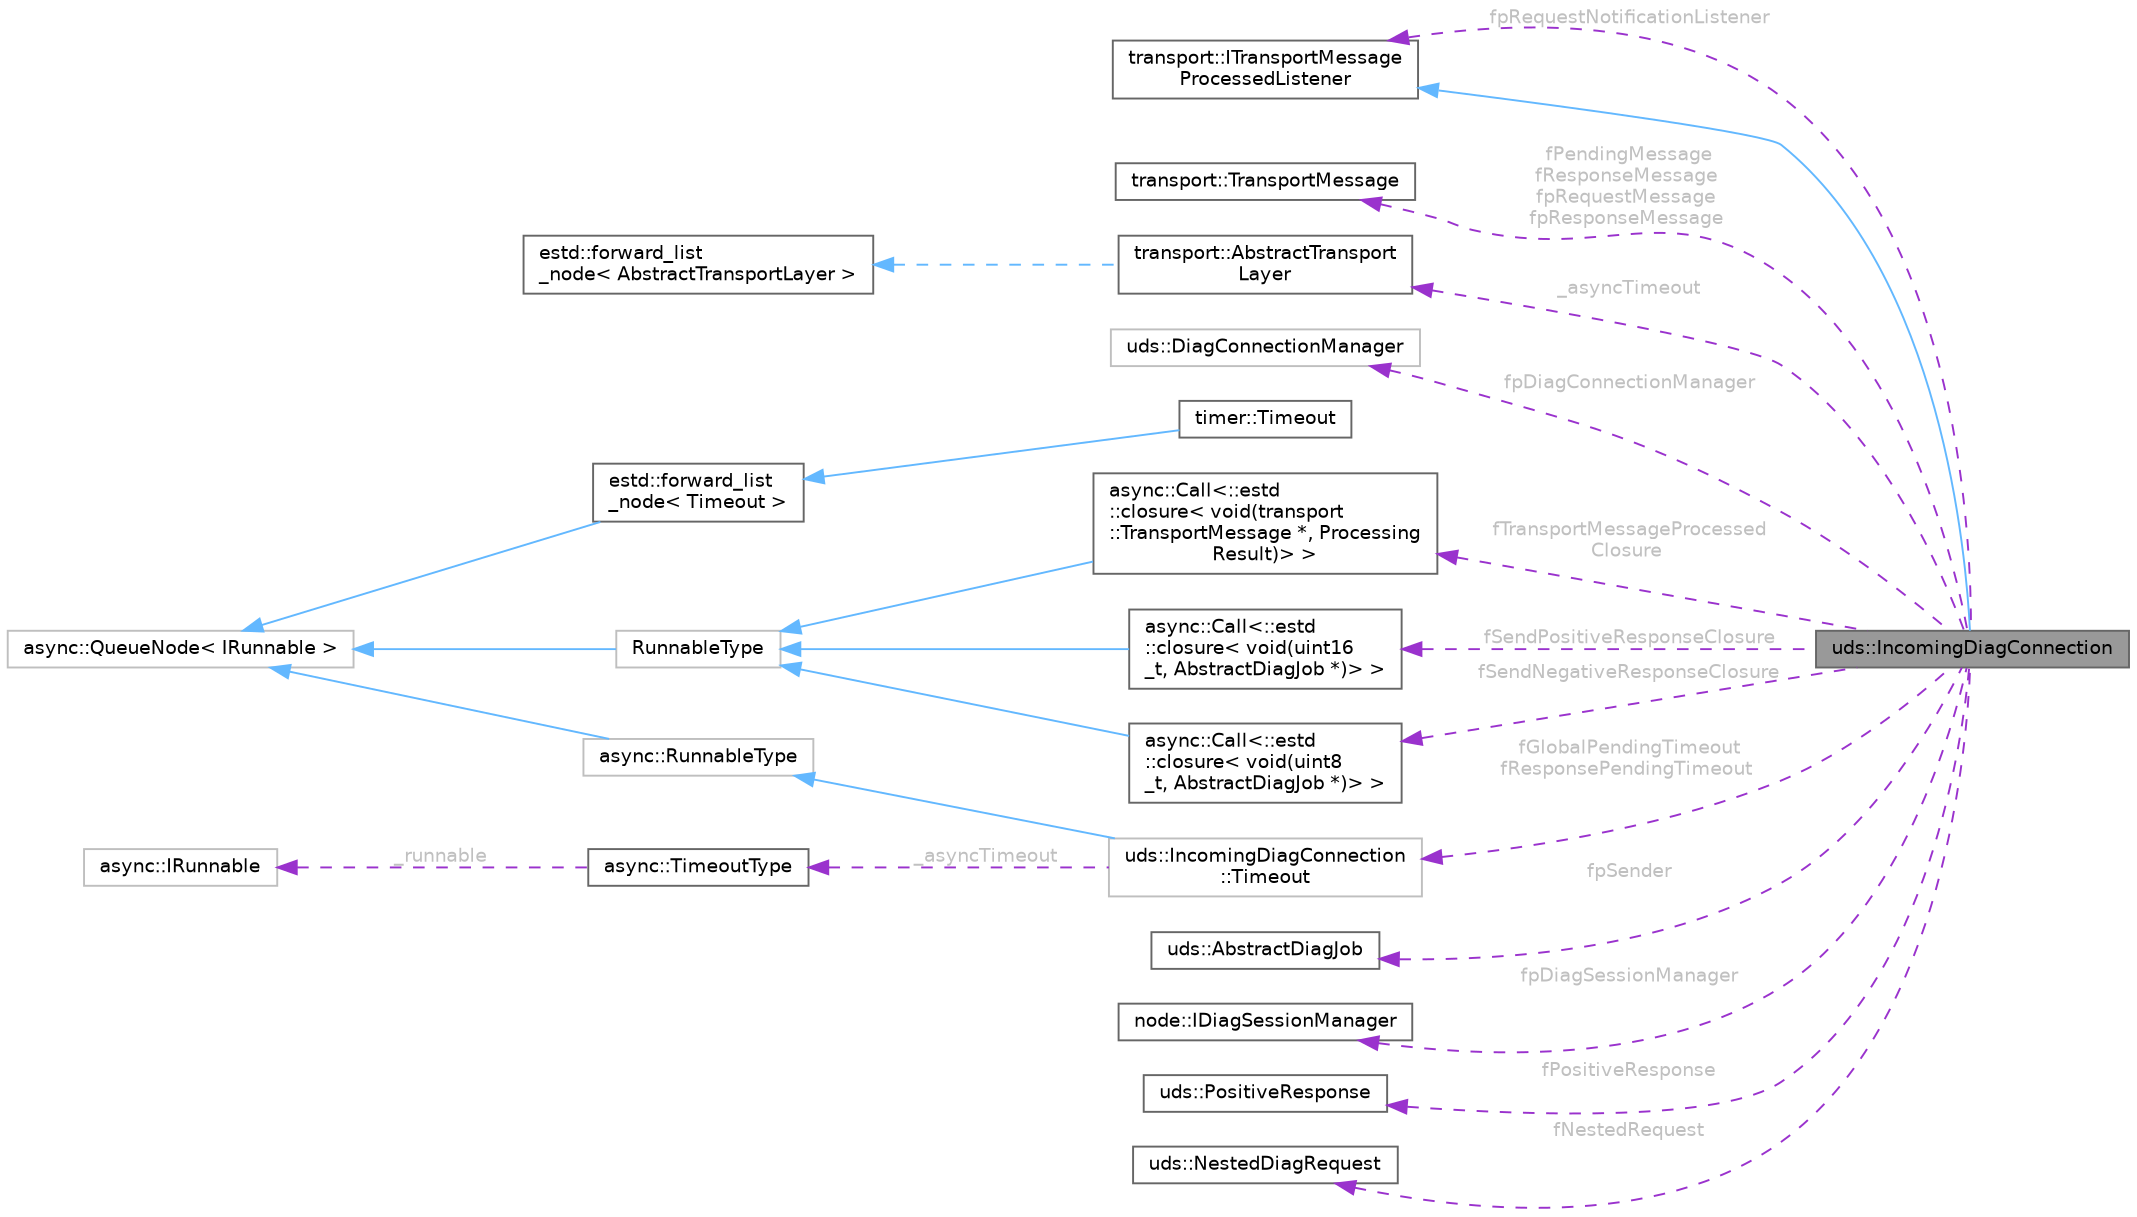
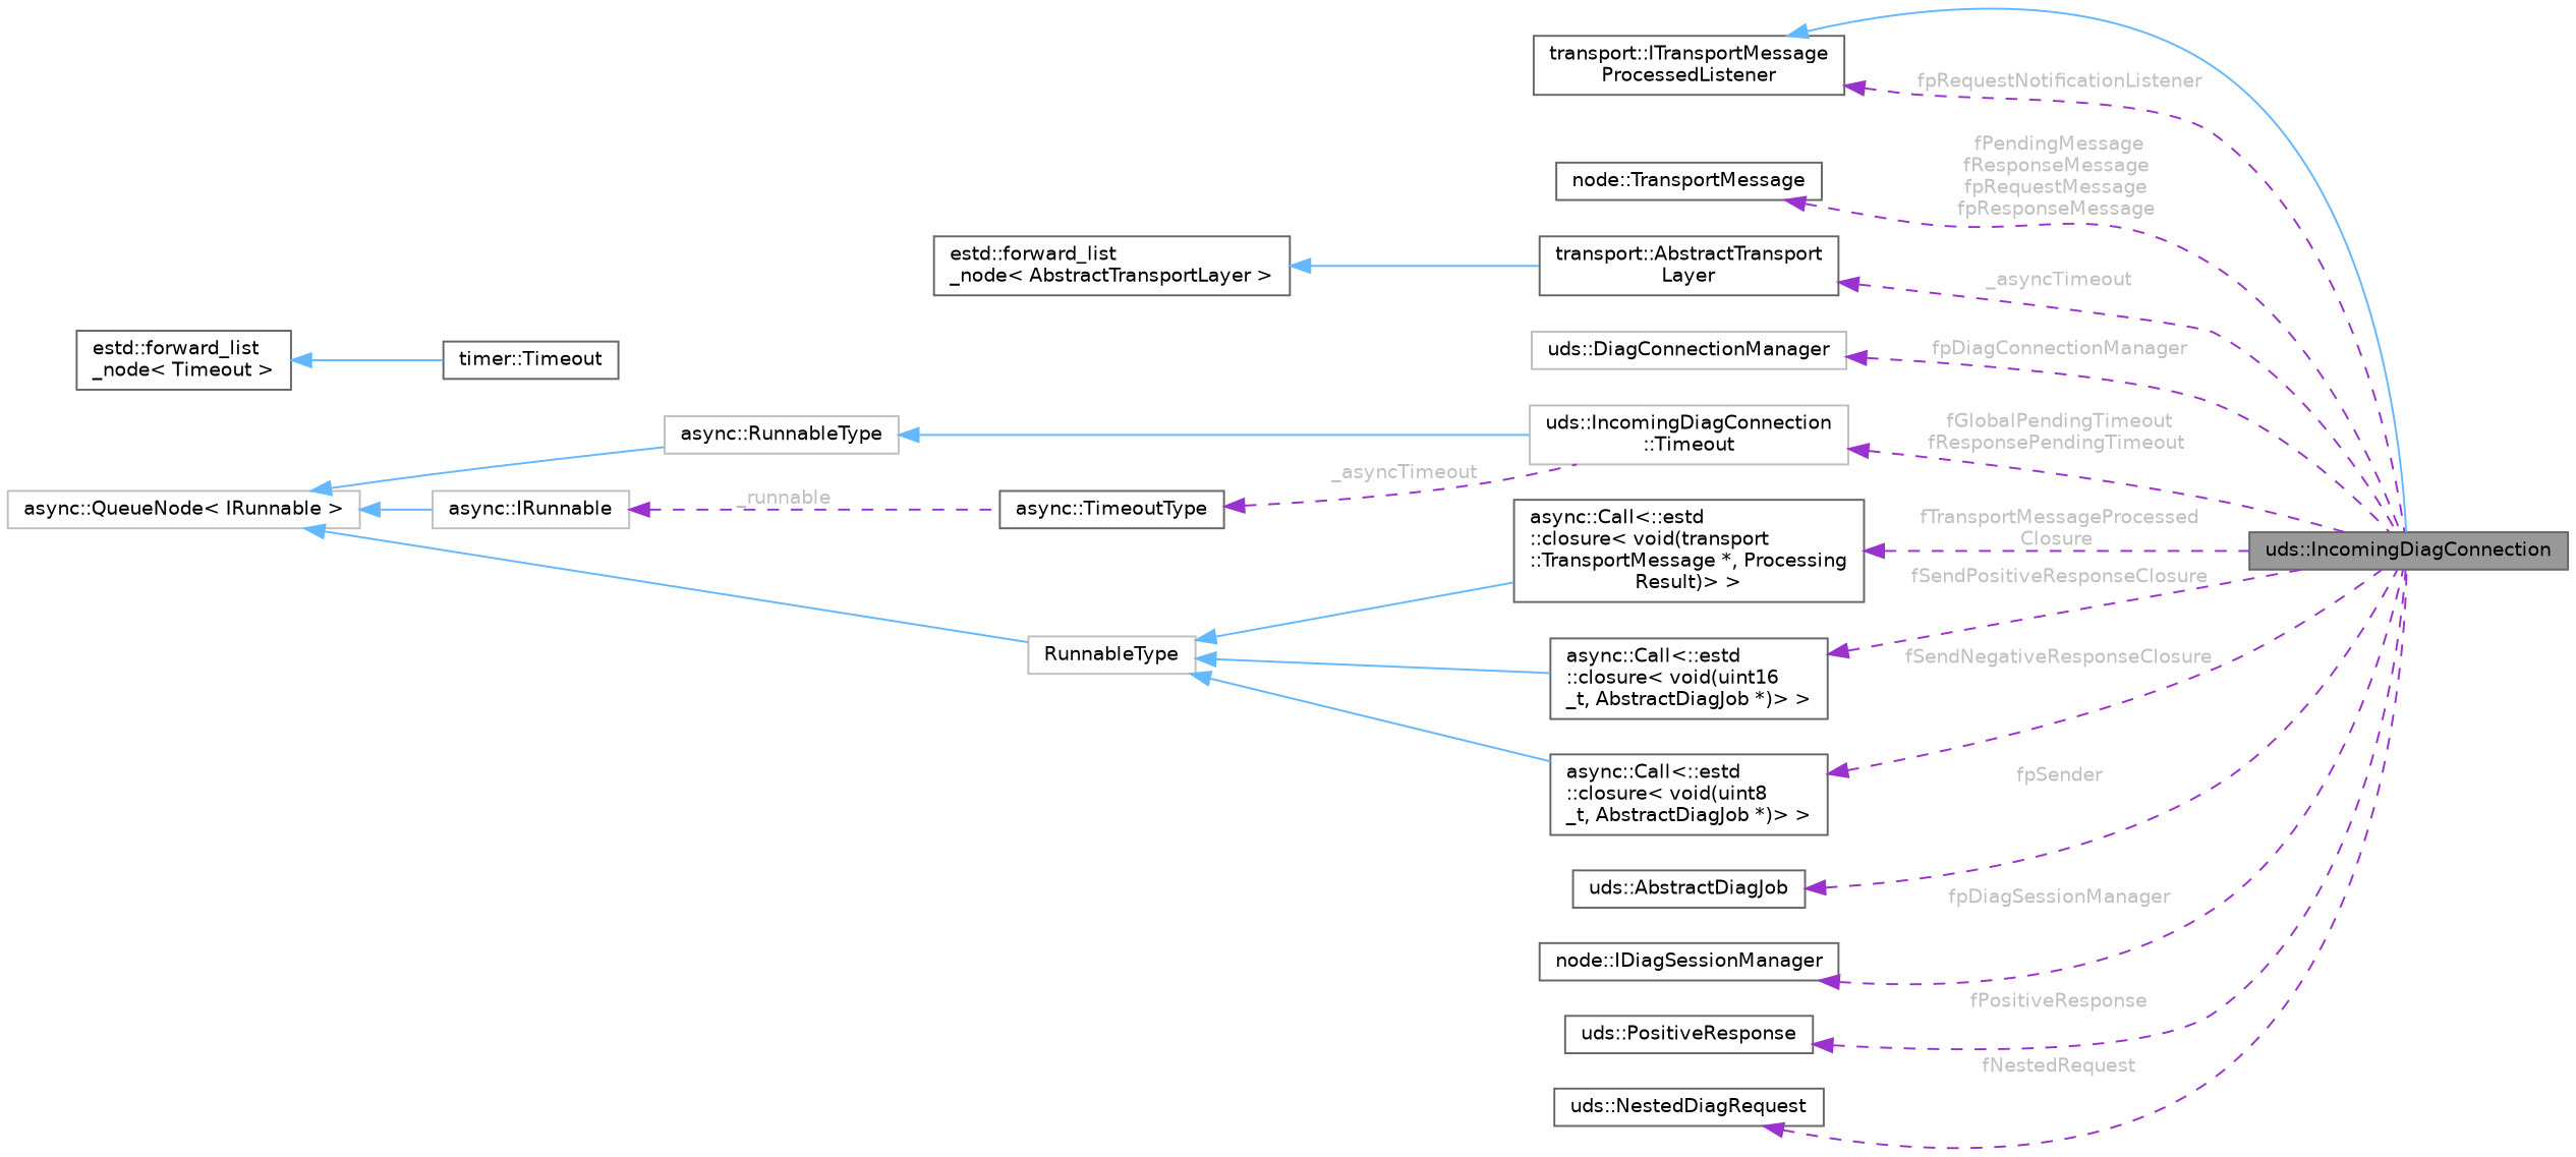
  digraph {
    rankdir=LR
    node [color=gray40 fillcolor=white fontname=Helvetica fontsize=10 shape=box style=filled]
    edge [color=darkorchid3 dir=back fontname=Helvetica fontsize=10 labelfontname=Helvetica labelfontsize=10 style=dashed fontcolor=grey]
    n1 [fillcolor=grey60 fontcolor=black height=0.2 label="uds::IncomingDiagConnection" width=0.4]
    n2 [height=0.2 label="transport::ITransportMessage\lProcessedListener" width=0.4]
-   n3 [height=0.2 label="transport::TransportMessage" width=0.4]
+   n3 [height=0.2 label="node::TransportMessage" width=0.4]
    n4 [height=0.2 label="transport::AbstractTransport\lLayer" width=0.4]
    n5 [height=0.2 label="estd::forward_list\l_node\< AbstractTransportLayer \>" width=0.4]
    n6 [color=grey75 height=0.2 label="uds::DiagConnectionManager" width=0.4]
    n7 [color=grey75 height=0.2 label="uds::IncomingDiagConnection\l::Timeout" width=0.4]
    n8 [color=grey75 height=0.2 label="async::RunnableType" width=0.4]
    n9 [color=grey75 height=0.2 label="async::QueueNode\< IRunnable \>" width=0.4]
    n10 [color=grey75 height=0.2 label="async::IRunnable" width=0.4]
    n11 [color=grey75 height=0.2 label=RunnableType width=0.4]
    n12 [height=0.2 label="async::TimeoutType" width=0.4]
    n13 [height=0.2 label="async::Call\<::estd\l::closure\< void(transport\l::TransportMessage *, Processing\lResult)\> \>" width=0.4]
    n14 [height=0.2 label="async::Call\<::estd\l::closure\< void(uint16\l_t, AbstractDiagJob *)\> \>" width=0.4]
    n15 [height=0.2 label="async::Call\<::estd\l::closure\< void(uint8\l_t, AbstractDiagJob *)\> \>" width=0.4]
    n16 [height=0.2 label="timer::Timeout" width=0.4]
    n17 [height=0.2 label="estd::forward_list\l_node\< Timeout \>" width=0.4]
    n18 [height=0.2 label="uds::AbstractDiagJob" width=0.4]
    n19 [height=0.2 label="node::IDiagSessionManager" width=0.4]
    n20 [height=0.2 label="uds::PositiveResponse" width=0.4]
    n21 [height=0.2 label="uds::NestedDiagRequest" width=0.4]
    n2 -> n1 [color=steelblue1 style=solid fontcolor=""]
    n2 -> n1 [label=" fpRequestNotificationListener"]
    n3 -> n1 [label=" fPendingMessage\nfResponseMessage\nfpRequestMessage\nfpResponseMessage"]
    n4 -> n1 [label=" _asyncTimeout"]
-   n5 -> n4 [color=steelblue1 fontcolor=""]
+   n5 -> n4 [color=steelblue1 style=solid fontcolor=""]
    n6 -> n1 [label=" fpDiagConnectionManager"]
    n7 -> n1 [label=" fGlobalPendingTimeout\nfResponsePendingTimeout"]
    n8 -> n7 [color=steelblue1 style=solid fontcolor=""]
    n9 -> n8 [color=steelblue1 style=solid fontcolor=""]
-   n9 -> n17 [color=steelblue1 style=solid fontcolor=""]
+   n9 -> n10 [color=steelblue1 style=solid fontcolor=""]
    n9 -> n11 [color=steelblue1 style=solid fontcolor=""]
    n10 -> n12 [label=" _runnable"]
    n11 -> n13 [color=steelblue1 style=solid fontcolor=""]
    n11 -> n14 [color=steelblue1 style=solid fontcolor=""]
    n11 -> n15 [color=steelblue1 style=solid fontcolor=""]
    n12 -> n7 [label=" _asyncTimeout"]
    n13 -> n1 [label=" fTransportMessageProcessed\lClosure"]
    n14 -> n1 [label=" fSendPositiveResponseClosure"]
    n15 -> n1 [label=" fSendNegativeResponseClosure"]
    n17 -> n16 [color=steelblue1 style=solid fontcolor=""]
    n18 -> n1 [label=" fpSender"]
    n19 -> n1 [label=" fpDiagSessionManager"]
    n20 -> n1 [label=" fPositiveResponse"]
    n21 -> n1 [label=" fNestedRequest"]
  }
